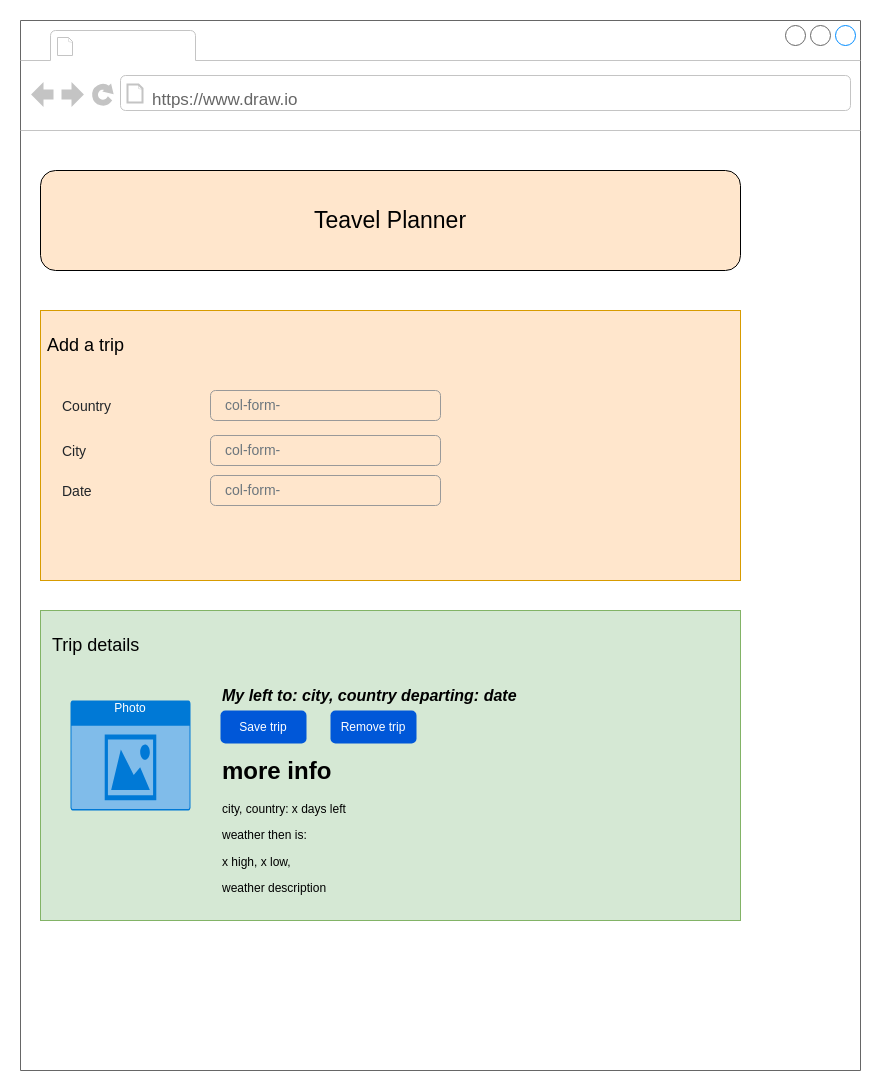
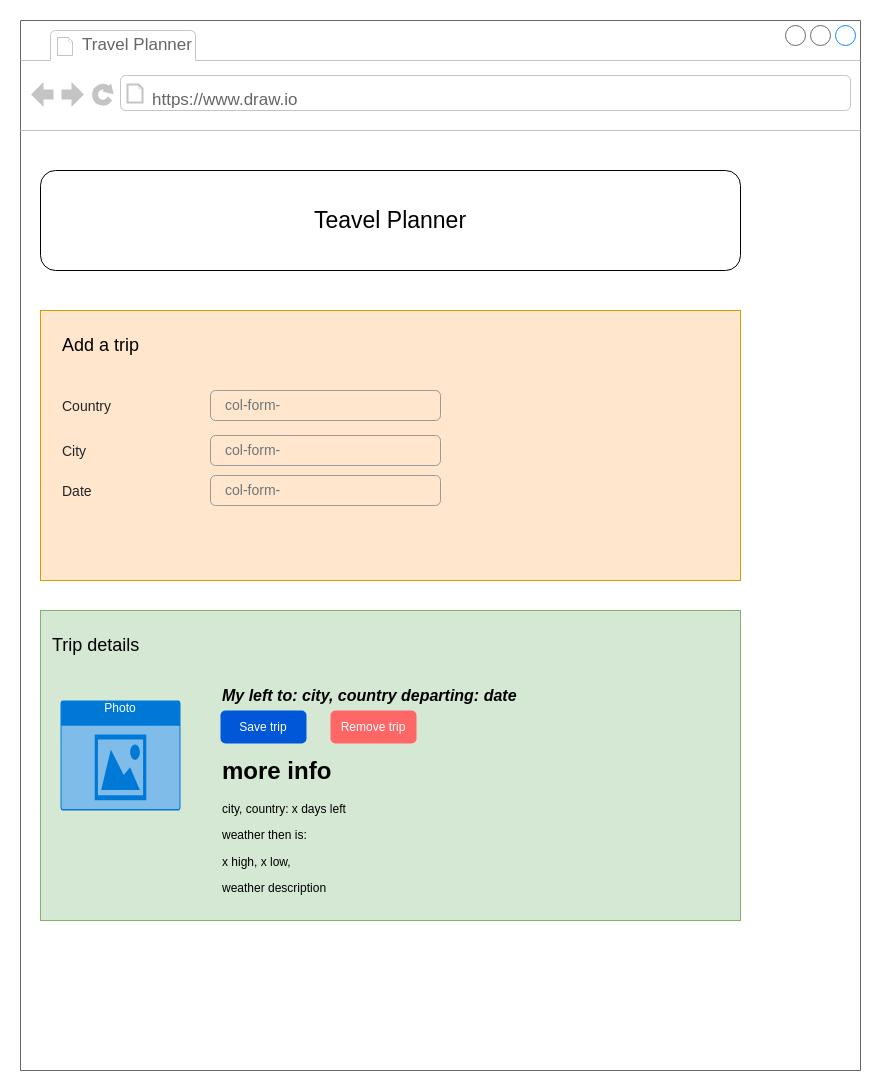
  <mxCell id="0" />
  <mxCell id="1" parent="0" />
  <mxCell id="2" value="" style="strokeWidth=1;shadow=0;dashed=0;align=center;html=1;shape=mxgraph.mockup.containers.browserWindow;rSize=0;strokeColor=#666666;strokeColor2=#008cff;strokeColor3=#c4c4c4;mainText=,;recursiveResize=0;" vertex="1" parent="1"><mxGeometry x="20" y="20" width="840" height="1050" as="geometry" /></mxCell>
+ <mxCell id="3" value="Travel Planner" style="strokeWidth=1;shadow=0;dashed=0;align=center;html=1;shape=mxgraph.mockup.containers.anchor;fontSize=17;fontColor=#666666;align=left;whiteSpace=wrap;" vertex="1" parent="2"><mxGeometry x="60" y="12" width="230" height="26" as="geometry" /></mxCell>
  <mxCell id="4" value="https://www.draw.io" style="strokeWidth=1;shadow=0;dashed=0;align=center;html=1;shape=mxgraph.mockup.containers.anchor;rSize=0;fontSize=17;fontColor=#666666;align=left;" vertex="1" parent="2"><mxGeometry x="130" y="60" width="390" height="40" as="geometry" /></mxCell>
- <mxCell id="5" value="&lt;font style=&quot;font-size: 23px;&quot;&gt;Teavel Planner&lt;/font&gt;" style="rounded=1;whiteSpace=wrap;html=1;fillColor=#ffe6cc;" vertex="1" parent="2"><mxGeometry x="20" y="150" width="700" height="100" as="geometry" /></mxCell>
+ <mxCell id="5" value="&lt;font style=&quot;font-size: 23px;&quot;&gt;Teavel Planner&lt;/font&gt;" style="rounded=1;whiteSpace=wrap;html=1;" vertex="1" parent="2"><mxGeometry x="20" y="150" width="700" height="100" as="geometry" /></mxCell>
  <mxCell id="6" value="" style="rounded=0;whiteSpace=wrap;html=1;fillColor=#ffe6cc;strokeColor=#d79b00;" vertex="1" parent="2"><mxGeometry x="20" y="290" width="700" height="270" as="geometry" /></mxCell>
- <mxCell id="7" value="&lt;font style=&quot;font-size: 18px;&quot;&gt;Add a trip&lt;/font&gt;" style="text;html=1;align=left;verticalAlign=middle;whiteSpace=wrap;rounded=0;" vertex="1" parent="2"><mxGeometry x="25" y="310" width="200" height="30" as="geometry" /></mxCell>
+ <mxCell id="7" value="&lt;font style=&quot;font-size: 18px;&quot;&gt;Add a trip&lt;/font&gt;" style="text;html=1;align=left;verticalAlign=middle;whiteSpace=wrap;rounded=0;" vertex="1" parent="2"><mxGeometry x="40" y="310" width="200" height="30" as="geometry" /></mxCell>
  <mxCell id="8" value="City" style="fillColor=none;strokeColor=none;align=left;fontSize=14;fontColor=#212529;" vertex="1" parent="2"><mxGeometry x="40" y="415" width="200" height="30" as="geometry" /></mxCell>
  <mxCell id="9" value="col-form-" style="html=1;shadow=0;dashed=0;shape=mxgraph.bootstrap.rrect;rSize=5;fillColor=none;strokeColor=#999999;align=left;spacing=15;fontSize=14;fontColor=#6C767D;" vertex="1" parent="2"><mxGeometry x="190" y="415" width="230" height="30" as="geometry" /></mxCell>
  <mxCell id="10" value="Country" style="fillColor=none;strokeColor=none;align=left;fontSize=14;fontColor=#212529;" vertex="1" parent="2"><mxGeometry x="40" y="370" width="200" height="30" as="geometry" /></mxCell>
  <mxCell id="11" value="col-form-" style="html=1;shadow=0;dashed=0;shape=mxgraph.bootstrap.rrect;rSize=5;fillColor=none;strokeColor=#999999;align=left;spacing=15;fontSize=14;fontColor=#6C767D;" vertex="1" parent="2"><mxGeometry x="190" y="370" width="230" height="30" as="geometry" /></mxCell>
  <mxCell id="12" value="Date" style="fillColor=none;strokeColor=none;align=left;fontSize=14;fontColor=#212529;" vertex="1" parent="2"><mxGeometry x="40" y="455" width="200" height="30" as="geometry" /></mxCell>
  <mxCell id="13" value="col-form-" style="html=1;shadow=0;dashed=0;shape=mxgraph.bootstrap.rrect;rSize=5;fillColor=none;strokeColor=#999999;align=left;spacing=15;fontSize=14;fontColor=#6C767D;" vertex="1" parent="2"><mxGeometry x="190" y="455" width="230" height="30" as="geometry" /></mxCell>
  <mxCell id="14" style="edgeStyle=orthogonalEdgeStyle;rounded=0;orthogonalLoop=1;jettySize=auto;html=1;exitX=0.5;exitY=1;exitDx=0;exitDy=0;" edge="1" parent="2" source="6" target="6"><mxGeometry relative="1" as="geometry" /></mxCell>
  <mxCell id="15" value="" style="rounded=0;whiteSpace=wrap;html=1;fillColor=#d5e8d4;strokeColor=#82b366;" vertex="1" parent="2"><mxGeometry x="20" y="590" width="700" height="310" as="geometry" /></mxCell>
  <mxCell id="16" value="&lt;font style=&quot;font-size: 18px;&quot;&gt;Trip details&lt;/font&gt;" style="text;html=1;align=left;verticalAlign=middle;whiteSpace=wrap;rounded=0;" vertex="1" parent="2"><mxGeometry x="30" y="610" width="200" height="30" as="geometry" /></mxCell>
- <mxCell id="17" value="Photo" style="html=1;whiteSpace=wrap;strokeColor=none;fillColor=#0079D6;labelPosition=center;verticalLabelPosition=middle;verticalAlign=top;align=center;fontSize=12;outlineConnect=0;spacingTop=-6;fontColor=#FFFFFF;sketch=0;shape=mxgraph.sitemap.photo;" vertex="1" parent="2"><mxGeometry x="50" y="680" width="120" height="110" as="geometry" /></mxCell>
+ <mxCell id="17" value="Photo" style="html=1;whiteSpace=wrap;strokeColor=none;fillColor=#0079D6;labelPosition=center;verticalLabelPosition=middle;verticalAlign=top;align=center;fontSize=12;outlineConnect=0;spacingTop=-6;fontColor=#FFFFFF;sketch=0;shape=mxgraph.sitemap.photo;" vertex="1" parent="2"><mxGeometry x="40" y="680" width="120" height="110" as="geometry" /></mxCell>
  <mxCell id="18" value="Save trip" style="rounded=1;fillColor=#0057D8;strokeColor=none;html=1;whiteSpace=wrap;fontColor=#ffffff;align=center;verticalAlign=middle;fontStyle=0;fontSize=12;sketch=0;" vertex="1" parent="2"><mxGeometry x="200" y="690" width="86" height="33" as="geometry" /></mxCell>
- <mxCell id="19" value="Remove trip" style="rounded=1;fillColor=#0057d8;strokeColor=none;html=1;whiteSpace=wrap;fontColor=#ffffff;align=center;verticalAlign=middle;fontStyle=0;fontSize=12;sketch=0;" vertex="1" parent="2"><mxGeometry x="310" y="690" width="86" height="33" as="geometry" /></mxCell>
+ <mxCell id="19" value="Remove trip" style="rounded=1;fillColor=#FF6666;strokeColor=none;html=1;whiteSpace=wrap;fontColor=#ffffff;align=center;verticalAlign=middle;fontStyle=0;fontSize=12;sketch=0;" vertex="1" parent="2"><mxGeometry x="310" y="690" width="86" height="33" as="geometry" /></mxCell>
  <mxCell id="20" value="My left to: city, country departing: date" style="text;html=1;align=left;verticalAlign=middle;whiteSpace=wrap;rounded=0;fontSize=16;fontStyle=3" vertex="1" parent="2"><mxGeometry x="200" y="660" width="347" height="30" as="geometry" /></mxCell>
  <mxCell id="21" value="&lt;h1 style=&quot;margin-top: 0px;&quot;&gt;more info&lt;/h1&gt;&lt;p&gt;city, country: x days left&lt;/p&gt;&lt;p&gt;weather then is:&lt;/p&gt;&lt;p&gt;x high, x low,&amp;nbsp;&lt;/p&gt;&lt;p&gt;weather description&lt;/p&gt;" style="text;html=1;whiteSpace=wrap;overflow=hidden;rounded=0;" vertex="1" parent="2"><mxGeometry x="200" y="730" width="180" height="160" as="geometry" /></mxCell>
